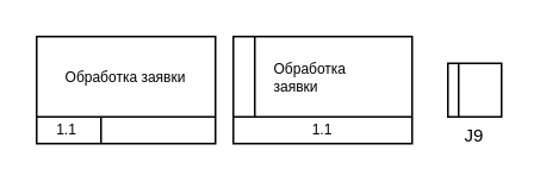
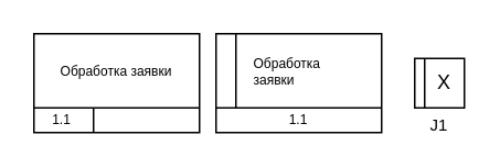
  <mxCell id="0" />
  <mxCell id="1" parent="0" />
  <mxCell id="2" value="" style="group" vertex="1" connectable="0" parent="1"><mxGeometry x="20" y="20" width="100" height="60" as="geometry" /></mxCell>
  <mxCell id="3" value="" style="rounded=0;whiteSpace=wrap;html=1;" vertex="1" parent="2"><mxGeometry width="100" height="60" as="geometry" /></mxCell>
  <mxCell id="4" value="" style="endArrow=none;html=1;rounded=0;exitX=0;exitY=0.75;exitDx=0;exitDy=0;entryX=1;entryY=0.75;entryDx=0;entryDy=0;" edge="1" parent="2" source="3" target="3"><mxGeometry width="50" height="50" relative="1" as="geometry"><mxPoint x="-20" y="50" as="sourcePoint" /><mxPoint x="30" as="targetPoint" /></mxGeometry></mxCell>
  <mxCell id="5" value="" style="endArrow=none;html=1;rounded=0;exitX=0.36;exitY=0.997;exitDx=0;exitDy=0;exitPerimeter=0;" edge="1" parent="2" source="3"><mxGeometry width="50" height="50" relative="1" as="geometry"><mxPoint x="-20" y="50" as="sourcePoint" /><mxPoint x="36" y="45" as="targetPoint" /></mxGeometry></mxCell>
  <mxCell id="6" value="1.1" style="text;html=1;align=center;verticalAlign=middle;whiteSpace=wrap;rounded=0;fontSize=8;" vertex="1" parent="2"><mxGeometry x="7" y="47" width="20" height="10" as="geometry" /></mxCell>
  <mxCell id="7" value="Обработка заявки" style="text;html=1;align=center;verticalAlign=middle;whiteSpace=wrap;rounded=0;fontSize=8;" vertex="1" parent="2"><mxGeometry x="10" y="8" width="80" height="30" as="geometry" /></mxCell>
  <mxCell id="8" value="" style="group" vertex="1" connectable="0" parent="1"><mxGeometry x="130" y="20" width="100" height="60" as="geometry" /></mxCell>
  <mxCell id="9" value="" style="rounded=0;whiteSpace=wrap;html=1;" vertex="1" parent="8"><mxGeometry width="100" height="60" as="geometry" /></mxCell>
  <mxCell id="10" value="" style="endArrow=none;html=1;rounded=0;exitX=0;exitY=0.75;exitDx=0;exitDy=0;entryX=1;entryY=0.75;entryDx=0;entryDy=0;" edge="1" parent="8" source="9" target="9"><mxGeometry width="50" height="50" relative="1" as="geometry"><mxPoint x="-20" y="50" as="sourcePoint" /><mxPoint x="30" as="targetPoint" /></mxGeometry></mxCell>
  <mxCell id="11" value="" style="endArrow=none;html=1;rounded=0;" edge="1" parent="8"><mxGeometry width="50" height="50" relative="1" as="geometry"><mxPoint x="12" y="45" as="sourcePoint" /><mxPoint x="12" as="targetPoint" /></mxGeometry></mxCell>
  <mxCell id="12" value="1.1" style="text;html=1;align=center;verticalAlign=middle;whiteSpace=wrap;rounded=0;fontSize=8;" vertex="1" parent="8"><mxGeometry x="40" y="47" width="20" height="10" as="geometry" /></mxCell>
  <mxCell id="13" value="Обработка заявки" style="text;html=1;align=left;verticalAlign=middle;whiteSpace=wrap;rounded=0;fontSize=8;" vertex="1" parent="8"><mxGeometry x="21" y="8" width="69" height="30" as="geometry" /></mxCell>
  <mxCell id="14" value="" style="group" vertex="1" connectable="0" parent="1"><mxGeometry x="250" y="35" width="30" height="45" as="geometry" /></mxCell>
  <mxCell id="15" value="" style="rounded=0;whiteSpace=wrap;html=1;" vertex="1" parent="14"><mxGeometry width="30" height="30" as="geometry" /></mxCell>
  <mxCell id="16" value="" style="endArrow=none;html=1;rounded=0;" edge="1" parent="14"><mxGeometry width="50" height="50" relative="1" as="geometry"><mxPoint x="6" as="sourcePoint" /><mxPoint x="6" y="30" as="targetPoint" /></mxGeometry></mxCell>
- <mxCell id="18" value="J9" style="text;html=1;align=center;verticalAlign=middle;whiteSpace=wrap;rounded=0;fontSize=10;" vertex="1" parent="14"><mxGeometry x="3" y="35" width="24" height="10" as="geometry" /></mxCell>
+ <mxCell id="17" value="X" style="text;html=1;align=center;verticalAlign=middle;whiteSpace=wrap;rounded=0;" vertex="1" parent="14"><mxGeometry x="6" width="24" height="30" as="geometry" /></mxCell>
+ <mxCell id="18" value="J1" style="text;html=1;align=center;verticalAlign=middle;whiteSpace=wrap;rounded=0;fontSize=10;" vertex="1" parent="14"><mxGeometry x="3" y="35" width="24" height="10" as="geometry" /></mxCell>
